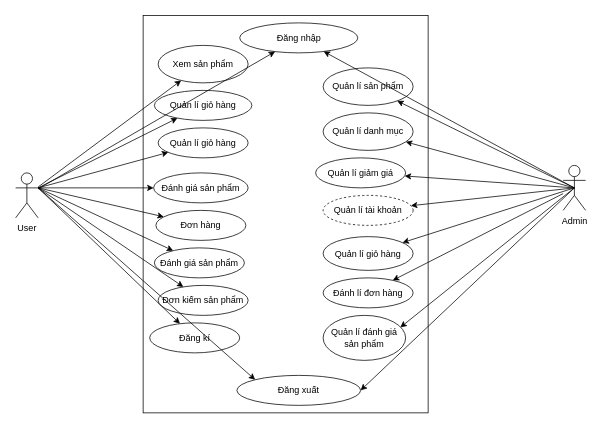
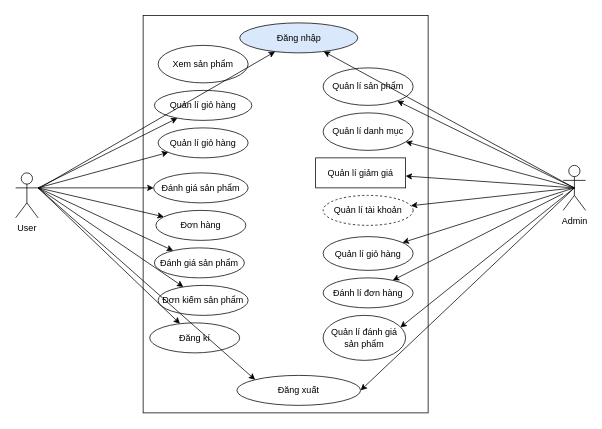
  <mxCell id="0" />
  <mxCell id="1" parent="0" />
  <mxCell id="2" value="" style="rounded=0;whiteSpace=wrap;html=1;" vertex="1" parent="1"><mxGeometry x="190" y="20" width="380" height="530" as="geometry" /></mxCell>
  <mxCell id="3" value="User" style="shape=umlActor;verticalLabelPosition=bottom;verticalAlign=top;html=1;outlineConnect=0;" vertex="1" parent="1"><mxGeometry x="20" y="230" width="30" height="60" as="geometry" /></mxCell>
  <mxCell id="4" value="Admin" style="shape=umlActor;verticalLabelPosition=bottom;verticalAlign=top;html=1;outlineConnect=0;" vertex="1" parent="1"><mxGeometry x="750" y="220" width="30" height="60" as="geometry" /></mxCell>
- <mxCell id="5" value="Đăng nhập" style="ellipse;whiteSpace=wrap;html=1;" vertex="1" parent="1"><mxGeometry x="318.75" y="30" width="157.5" height="40" as="geometry" /></mxCell>
+ <mxCell id="5" value="Đăng nhập" style="ellipse;whiteSpace=wrap;html=1;fillColor=#dae8fc;" vertex="1" parent="1"><mxGeometry x="318.75" y="30" width="157.5" height="40" as="geometry" /></mxCell>
  <mxCell id="6" value="Đăng xuất" style="ellipse;whiteSpace=wrap;html=1;" vertex="1" parent="1"><mxGeometry x="315" y="500" width="165" height="40" as="geometry" /></mxCell>
  <mxCell id="7" value="Xem sản phẩm" style="ellipse;whiteSpace=wrap;html=1;" vertex="1" parent="1"><mxGeometry x="210" y="60" width="120" height="50" as="geometry" /></mxCell>
  <mxCell id="8" value="Quản lí sản phẩm" style="ellipse;whiteSpace=wrap;html=1;" vertex="1" parent="1"><mxGeometry x="430" y="90" width="120" height="50" as="geometry" /></mxCell>
  <mxCell id="9" value="Quản lí giỏ hàng" style="ellipse;whiteSpace=wrap;html=1;" vertex="1" parent="1"><mxGeometry x="205" y="120" width="130" height="40" as="geometry" /></mxCell>
  <mxCell id="10" value="Đánh giá sản phẩm" style="ellipse;whiteSpace=wrap;html=1;" vertex="1" parent="1"><mxGeometry x="204" y="230" width="126" height="40" as="geometry" /></mxCell>
  <mxCell id="11" value="Quản lí danh mục" style="ellipse;whiteSpace=wrap;html=1;" vertex="1" parent="1"><mxGeometry x="430" y="150" width="120" height="50" as="geometry" /></mxCell>
- <mxCell id="12" value="Quản lí giảm giá" style="ellipse;whiteSpace=wrap;html=1;" vertex="1" parent="1"><mxGeometry x="420" y="210" width="120" height="40" as="geometry" /></mxCell>
+ <mxCell id="12" value="Quản lí giảm giá" style="whiteSpace=wrap;html=1;rounded=0;" vertex="1" parent="1"><mxGeometry x="420" y="210" width="120" height="40" as="geometry" /></mxCell>
  <mxCell id="13" value="Quản lí tài khoản" style="ellipse;whiteSpace=wrap;html=1;dashed=1;" vertex="1" parent="1"><mxGeometry x="430" y="260" width="120" height="40" as="geometry" /></mxCell>
  <mxCell id="14" value="Quản lí giỏ hàng" style="ellipse;whiteSpace=wrap;html=1;" vertex="1" parent="1"><mxGeometry x="430" y="315" width="120" height="45" as="geometry" /></mxCell>
  <mxCell id="15" value="Đánh lí đơn hàng" style="ellipse;whiteSpace=wrap;html=1;" vertex="1" parent="1"><mxGeometry x="430" y="370" width="120" height="40" as="geometry" /></mxCell>
  <mxCell id="16" value="Quản lí giỏ hàng" style="ellipse;whiteSpace=wrap;html=1;" vertex="1" parent="1"><mxGeometry x="210" y="170" width="120" height="40" as="geometry" /></mxCell>
  <mxCell id="17" value="Đơn hàng" style="ellipse;whiteSpace=wrap;html=1;" vertex="1" parent="1"><mxGeometry x="207" y="280" width="120" height="40" as="geometry" /></mxCell>
  <mxCell id="18" value="Đánh giá sản phẩm" style="ellipse;whiteSpace=wrap;html=1;" vertex="1" parent="1"><mxGeometry x="205" y="330" width="120" height="40" as="geometry" /></mxCell>
  <mxCell id="19" value="Quản lí đánh giá sản phẩm" style="ellipse;whiteSpace=wrap;html=1;" vertex="1" parent="1"><mxGeometry x="430" y="420" width="110" height="60" as="geometry" /></mxCell>
  <mxCell id="20" value="Đơn kiếm sản phẩm" style="ellipse;whiteSpace=wrap;html=1;" vertex="1" parent="1"><mxGeometry x="210" y="380" width="120" height="40" as="geometry" /></mxCell>
  <mxCell id="21" value="" style="endArrow=classic;html=1;rounded=0;" edge="1" parent="1" source="3" target="5"><mxGeometry width="50" height="50" relative="1" as="geometry"><mxPoint x="80" y="260" as="sourcePoint" /><mxPoint x="130" y="210" as="targetPoint" /></mxGeometry></mxCell>
- <mxCell id="22" value="" style="endArrow=classic;html=1;rounded=0;" edge="1" parent="1" source="3" target="7"><mxGeometry width="50" height="50" relative="1" as="geometry"><mxPoint x="50" y="310" as="sourcePoint" /><mxPoint x="120.711" y="260" as="targetPoint" /></mxGeometry></mxCell>
  <mxCell id="23" value="" style="endArrow=classic;html=1;rounded=0;exitX=1;exitY=0.333;exitDx=0;exitDy=0;exitPerimeter=0;" edge="1" parent="1" source="3" target="9"><mxGeometry width="50" height="50" relative="1" as="geometry"><mxPoint x="40" y="290" as="sourcePoint" /><mxPoint x="90" y="240" as="targetPoint" /></mxGeometry></mxCell>
  <mxCell id="24" value="" style="endArrow=classic;html=1;rounded=0;" edge="1" parent="1" target="16"><mxGeometry width="50" height="50" relative="1" as="geometry"><mxPoint x="50" y="250" as="sourcePoint" /><mxPoint x="90" y="260" as="targetPoint" /></mxGeometry></mxCell>
  <mxCell id="25" value="" style="endArrow=classic;html=1;rounded=0;exitX=1;exitY=0.333;exitDx=0;exitDy=0;exitPerimeter=0;" edge="1" parent="1" source="3" target="10"><mxGeometry width="50" height="50" relative="1" as="geometry"><mxPoint x="90" y="320" as="sourcePoint" /><mxPoint x="140" y="270" as="targetPoint" /></mxGeometry></mxCell>
  <mxCell id="26" value="" style="endArrow=classic;html=1;rounded=0;exitX=1;exitY=0.333;exitDx=0;exitDy=0;exitPerimeter=0;" edge="1" parent="1" source="3" target="17"><mxGeometry width="50" height="50" relative="1" as="geometry"><mxPoint x="20" y="310" as="sourcePoint" /><mxPoint x="70" y="260" as="targetPoint" /></mxGeometry></mxCell>
  <mxCell id="27" value="" style="endArrow=classic;html=1;rounded=0;" edge="1" parent="1" target="18"><mxGeometry width="50" height="50" relative="1" as="geometry"><mxPoint x="50" y="250" as="sourcePoint" /><mxPoint x="209.999" y="446.501" as="targetPoint" /></mxGeometry></mxCell>
  <mxCell id="28" value="" style="endArrow=classic;html=1;rounded=0;" edge="1" parent="1" target="20"><mxGeometry width="50" height="50" relative="1" as="geometry"><mxPoint x="50" y="250" as="sourcePoint" /><mxPoint x="100" y="500" as="targetPoint" /></mxGeometry></mxCell>
  <mxCell id="29" value="Đăng kí" style="ellipse;whiteSpace=wrap;html=1;" vertex="1" parent="1"><mxGeometry x="198.75" y="430" width="120" height="40" as="geometry" /></mxCell>
  <mxCell id="30" value="" style="endArrow=classic;html=1;rounded=0;" edge="1" parent="1" target="29"><mxGeometry width="50" height="50" relative="1" as="geometry"><mxPoint x="50" y="250" as="sourcePoint" /><mxPoint x="20" y="440" as="targetPoint" /></mxGeometry></mxCell>
  <mxCell id="31" value="" style="endArrow=classic;html=1;rounded=0;entryX=0;entryY=0;entryDx=0;entryDy=0;" edge="1" parent="1" target="6"><mxGeometry width="50" height="50" relative="1" as="geometry"><mxPoint x="50" y="250" as="sourcePoint" /><mxPoint x="50" y="490" as="targetPoint" /></mxGeometry></mxCell>
  <mxCell id="32" value="" style="endArrow=classic;html=1;rounded=0;exitX=0.5;exitY=0.5;exitDx=0;exitDy=0;exitPerimeter=0;" edge="1" parent="1" source="4" target="5"><mxGeometry width="50" height="50" relative="1" as="geometry"><mxPoint x="720" y="415" as="sourcePoint" /><mxPoint x="770" y="365" as="targetPoint" /></mxGeometry></mxCell>
  <mxCell id="33" value="" style="endArrow=classic;html=1;rounded=0;exitX=0.5;exitY=0.5;exitDx=0;exitDy=0;exitPerimeter=0;" edge="1" parent="1" source="4" target="8"><mxGeometry width="50" height="50" relative="1" as="geometry"><mxPoint x="650" y="460" as="sourcePoint" /><mxPoint x="700" y="410" as="targetPoint" /></mxGeometry></mxCell>
  <mxCell id="34" value="" style="endArrow=classic;html=1;rounded=0;exitX=0.5;exitY=0.5;exitDx=0;exitDy=0;exitPerimeter=0;" edge="1" parent="1" source="4" target="11"><mxGeometry width="50" height="50" relative="1" as="geometry"><mxPoint x="670" y="470" as="sourcePoint" /><mxPoint x="720" y="420" as="targetPoint" /></mxGeometry></mxCell>
  <mxCell id="35" value="" style="endArrow=classic;html=1;rounded=0;exitX=0.5;exitY=0.5;exitDx=0;exitDy=0;exitPerimeter=0;" edge="1" parent="1" source="4" target="12"><mxGeometry width="50" height="50" relative="1" as="geometry"><mxPoint x="630" y="560" as="sourcePoint" /><mxPoint x="680" y="510" as="targetPoint" /></mxGeometry></mxCell>
  <mxCell id="36" value="" style="endArrow=classic;html=1;rounded=0;exitX=0.5;exitY=0.5;exitDx=0;exitDy=0;exitPerimeter=0;" edge="1" parent="1" source="4" target="13"><mxGeometry width="50" height="50" relative="1" as="geometry"><mxPoint x="670" y="520" as="sourcePoint" /><mxPoint x="720" y="470" as="targetPoint" /></mxGeometry></mxCell>
  <mxCell id="37" value="" style="endArrow=classic;html=1;rounded=0;exitX=0.5;exitY=0.5;exitDx=0;exitDy=0;exitPerimeter=0;" edge="1" parent="1" source="4" target="14"><mxGeometry width="50" height="50" relative="1" as="geometry"><mxPoint x="650" y="540" as="sourcePoint" /><mxPoint x="700" y="490" as="targetPoint" /></mxGeometry></mxCell>
  <mxCell id="38" value="" style="endArrow=classic;html=1;rounded=0;" edge="1" parent="1" source="4" target="15"><mxGeometry width="50" height="50" relative="1" as="geometry"><mxPoint x="680" y="530" as="sourcePoint" /><mxPoint x="730" y="480" as="targetPoint" /></mxGeometry></mxCell>
  <mxCell id="39" value="" style="endArrow=classic;html=1;rounded=0;entryX=0.936;entryY=0.267;entryDx=0;entryDy=0;entryPerimeter=0;" edge="1" parent="1" target="19"><mxGeometry width="50" height="50" relative="1" as="geometry"><mxPoint x="765" y="250" as="sourcePoint" /><mxPoint x="720" y="480" as="targetPoint" /></mxGeometry></mxCell>
  <mxCell id="40" value="" style="endArrow=classic;html=1;rounded=0;exitX=0.5;exitY=0.5;exitDx=0;exitDy=0;exitPerimeter=0;entryX=1;entryY=0.5;entryDx=0;entryDy=0;" edge="1" parent="1" source="4" target="6"><mxGeometry width="50" height="50" relative="1" as="geometry"><mxPoint x="650" y="590" as="sourcePoint" /><mxPoint x="700" y="540" as="targetPoint" /></mxGeometry></mxCell>
